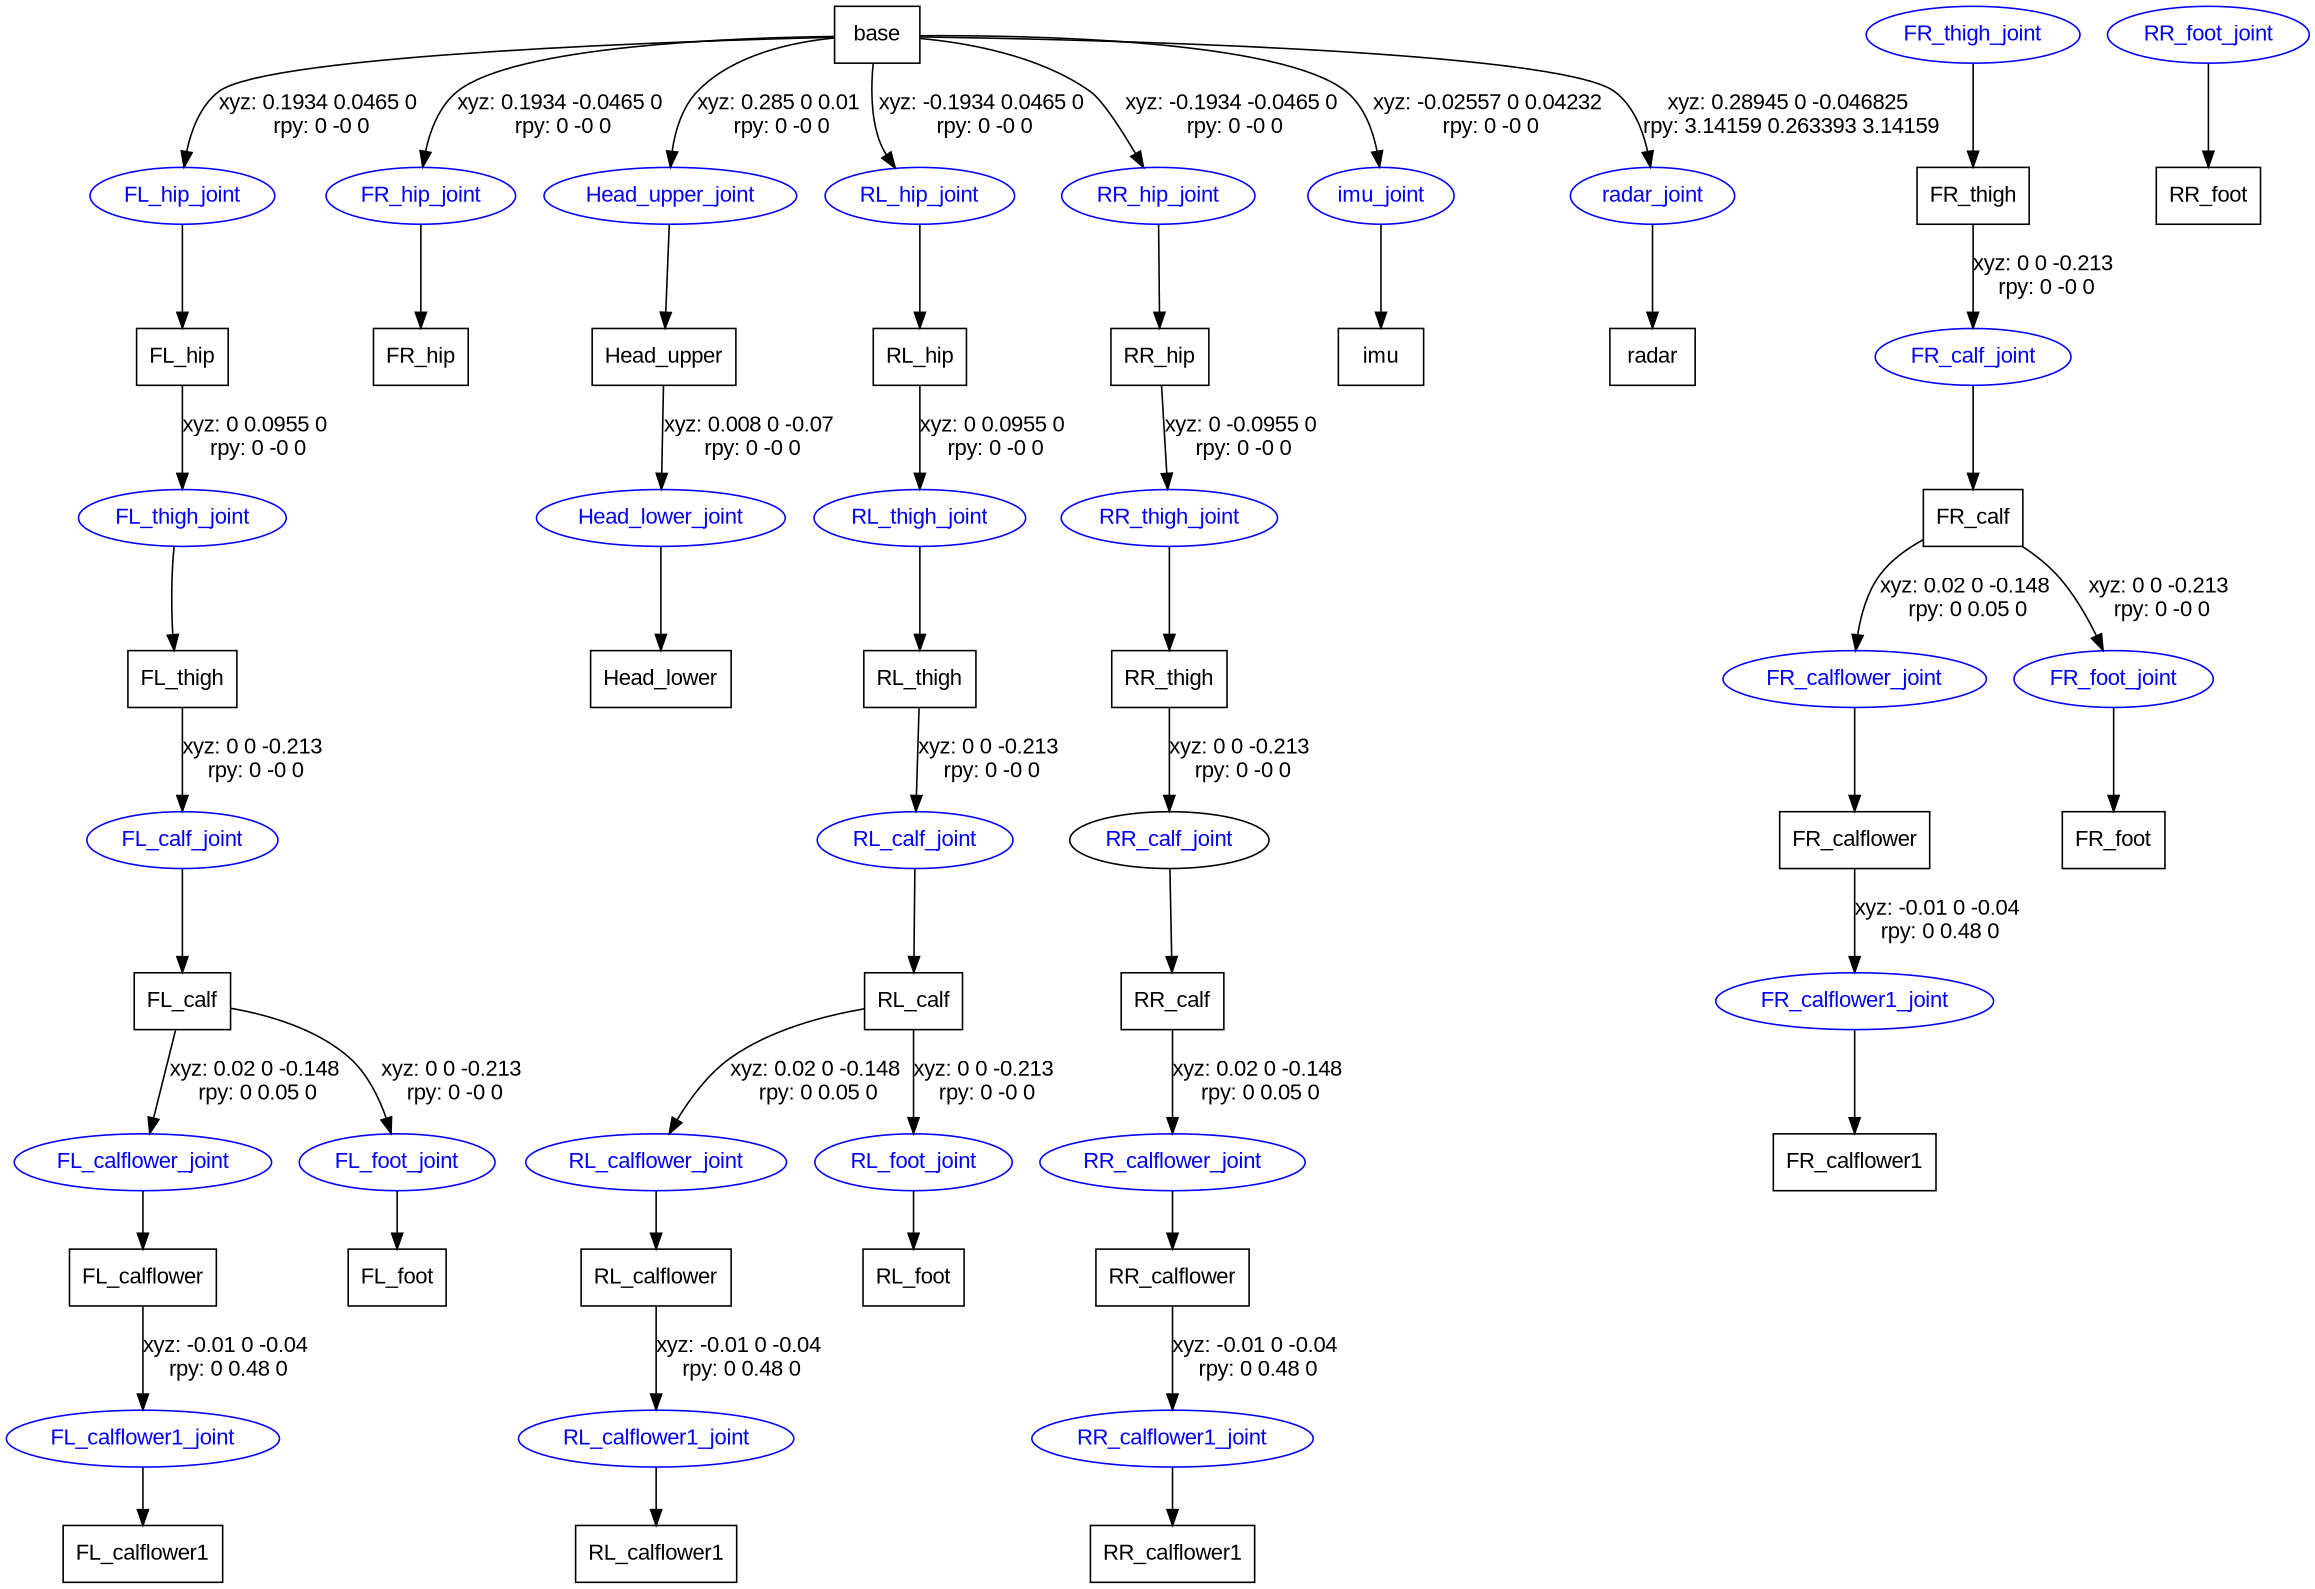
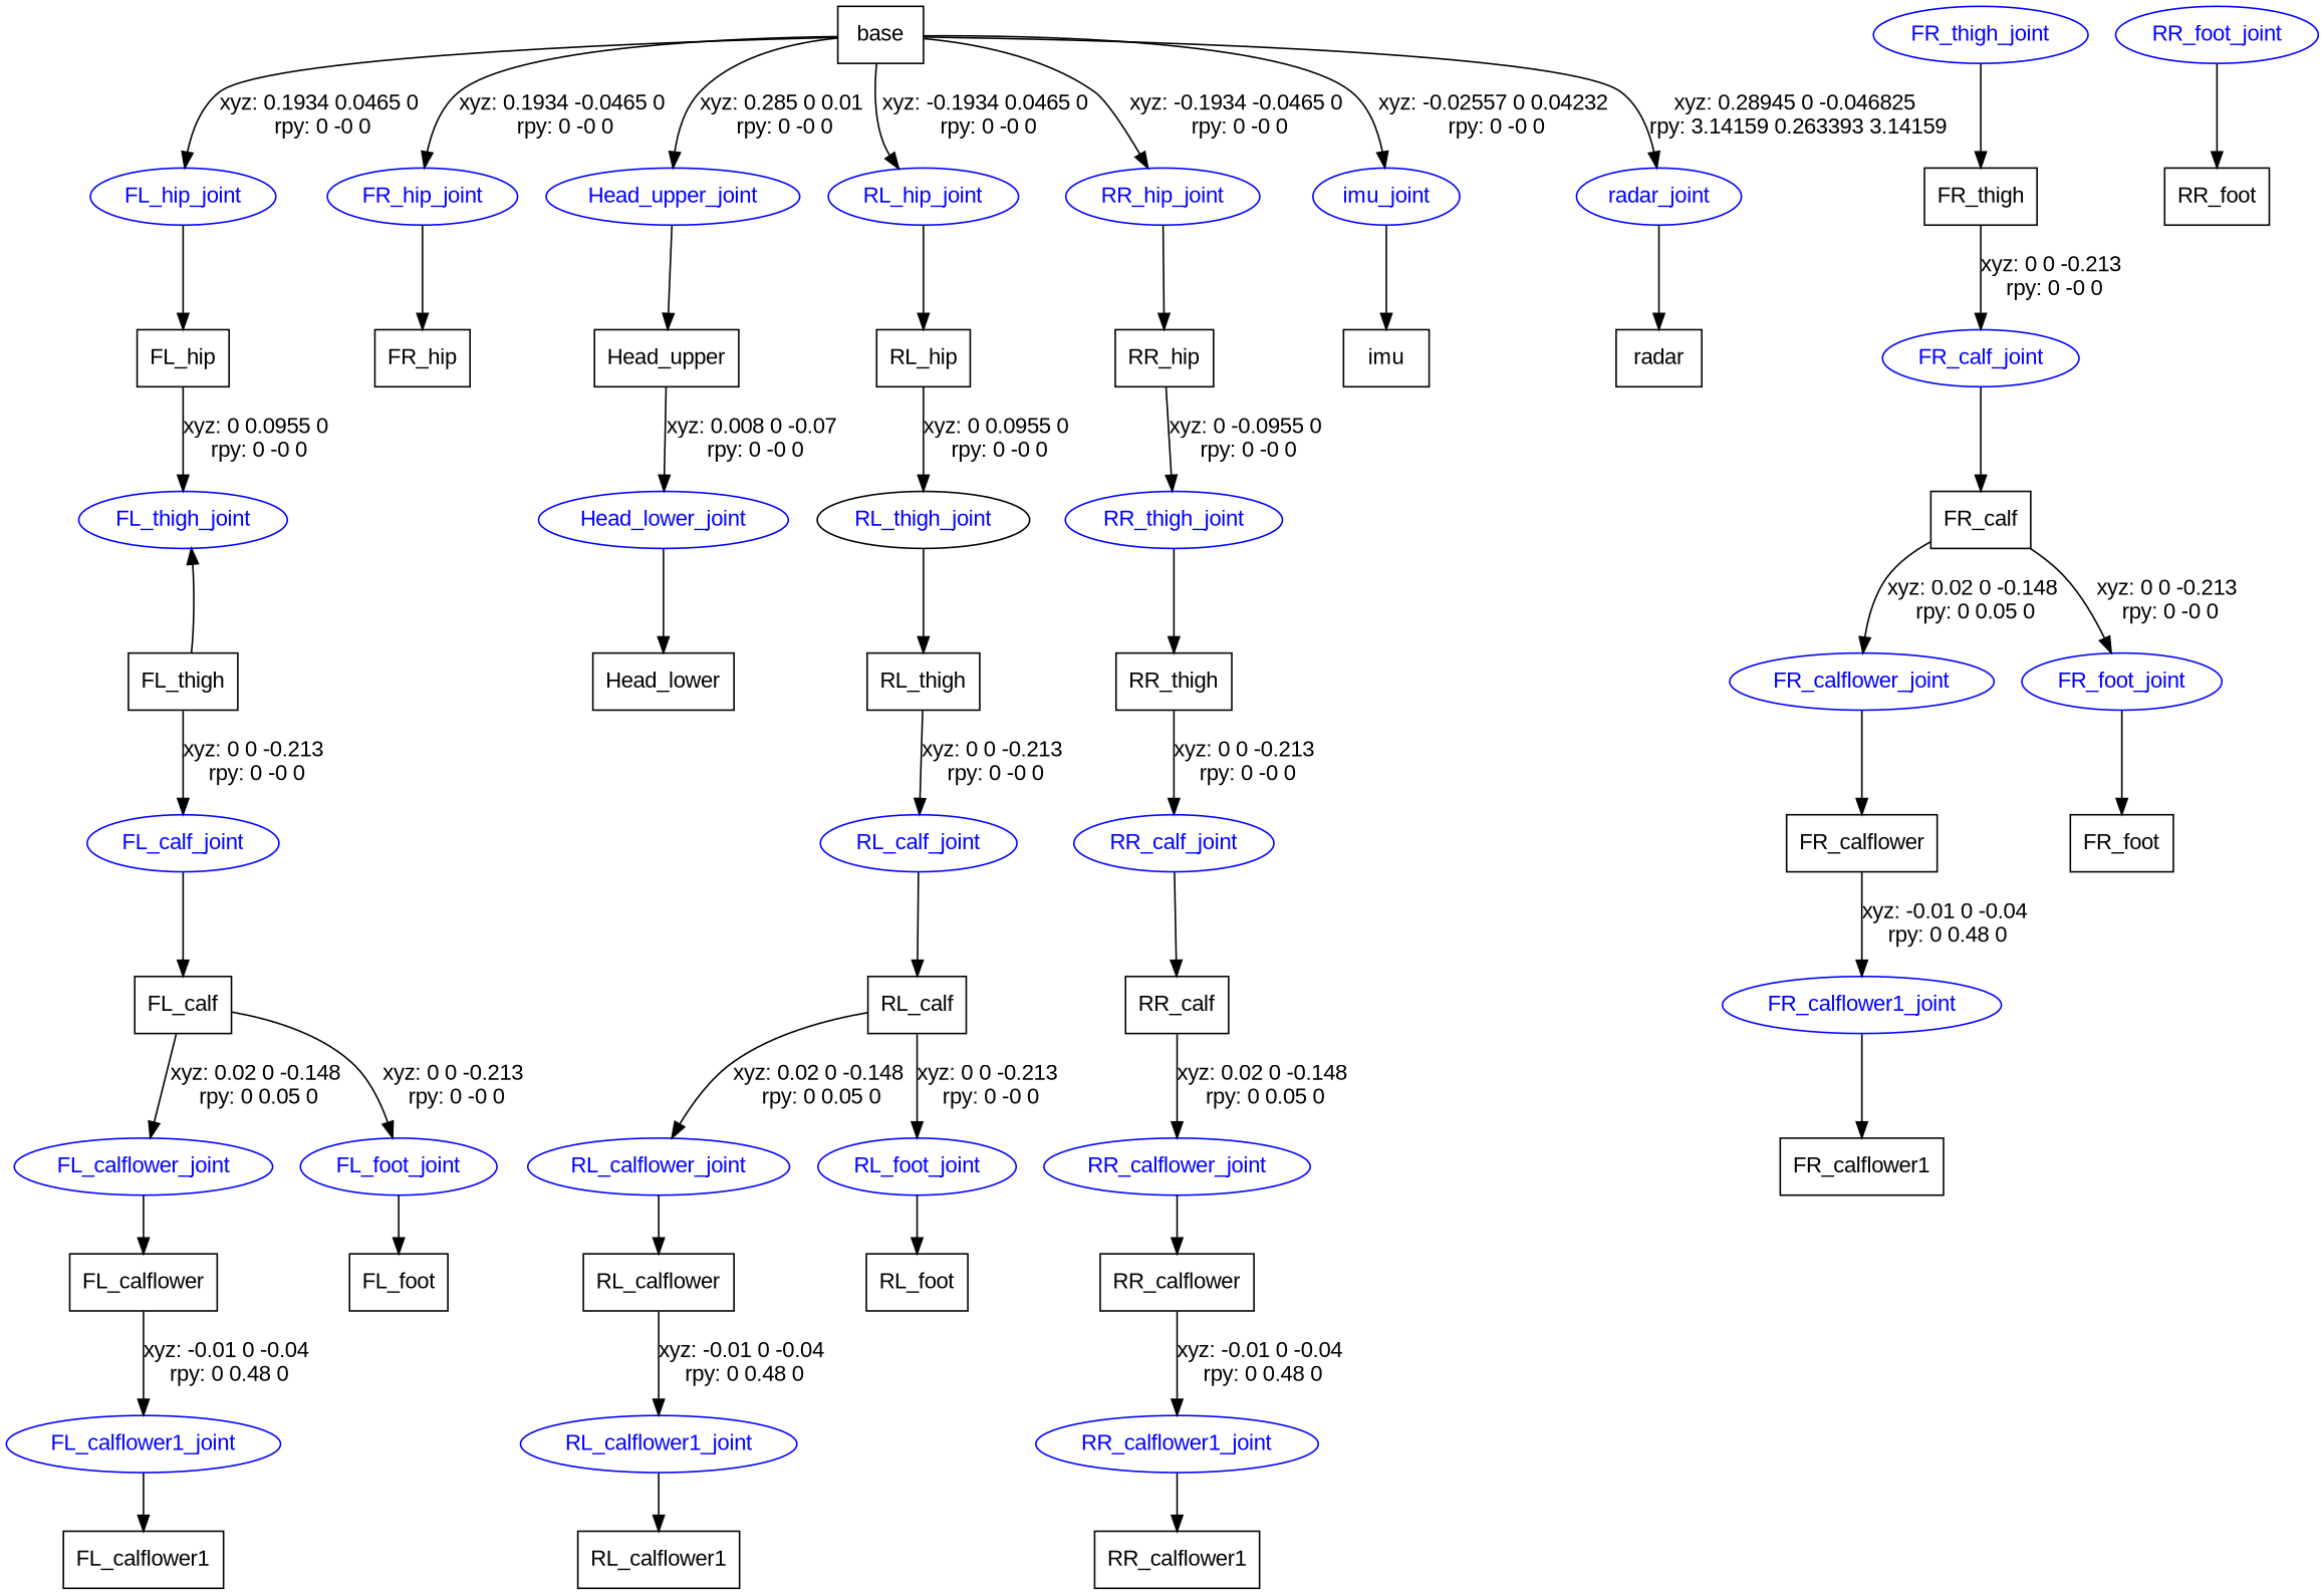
  digraph {
    fontname="Liberation Sans"
    node [fontname="Liberation Sans" shape=box]
    edge [fontname="Liberation Sans"]
    n1 [label=base]
    FL_hip_joint [color=blue fontcolor=blue shape=ellipse]
    FR_hip_joint [color=blue fontcolor=blue shape=ellipse]
    Head_upper_joint [color=blue fontcolor=blue shape=ellipse]
    RL_hip_joint [color=blue fontcolor=blue shape=ellipse]
    RR_hip_joint [color=blue fontcolor=blue shape=ellipse]
    imu_joint [color=blue fontcolor=blue shape=ellipse]
    radar_joint [color=blue fontcolor=blue shape=ellipse]
    n9 [label=FL_hip]
    n10 [label=FR_hip]
    n11 [label=Head_upper]
    n12 [label=RL_hip]
    n13 [label=RR_hip]
    n14 [label=imu]
    n15 [label=radar]
    FL_thigh_joint [color=blue fontcolor=blue shape=ellipse]
    n17 [label=FL_thigh]
    FL_calf_joint [color=blue fontcolor=blue shape=ellipse]
    n19 [label=FL_calf]
    FL_calflower_joint [color=blue fontcolor=blue shape=ellipse]
    FL_foot_joint [color=blue fontcolor=blue shape=ellipse]
    n22 [label=FL_calflower]
    n23 [label=FL_foot]
    FL_calflower1_joint [color=blue fontcolor=blue shape=ellipse]
    n25 [label=FL_calflower1]
    FR_thigh_joint [color=blue fontcolor=blue shape=ellipse]
    n27 [label=FR_thigh]
    FR_calf_joint [color=blue fontcolor=blue shape=ellipse]
    n29 [label=FR_calf]
    FR_calflower_joint [color=blue fontcolor=blue shape=ellipse]
    FR_foot_joint [color=blue fontcolor=blue shape=ellipse]
    n32 [label=FR_calflower]
    n33 [label=FR_foot]
    FR_calflower1_joint [color=blue fontcolor=blue shape=ellipse]
    n35 [label=FR_calflower1]
    Head_lower_joint [color=blue fontcolor=blue shape=ellipse]
    n37 [label=Head_lower]
-   RL_thigh_joint [color=blue fontcolor=blue shape=ellipse]
+   RL_thigh_joint [color=black fontcolor=blue shape=ellipse]
    n39 [label=RL_thigh]
    RL_calf_joint [color=blue fontcolor=blue shape=ellipse]
    n41 [label=RL_calf]
    RL_calflower_joint [color=blue fontcolor=blue shape=ellipse]
    RL_foot_joint [color=blue fontcolor=blue shape=ellipse]
    n44 [label=RL_calflower]
    n45 [label=RL_foot]
    RL_calflower1_joint [color=blue fontcolor=blue shape=ellipse]
    n47 [label=RL_calflower1]
    RR_thigh_joint [color=blue fontcolor=blue shape=ellipse]
    n49 [label=RR_thigh]
-   RR_calf_joint [color=black fontcolor=blue shape=ellipse]
+   RR_calf_joint [color=blue fontcolor=blue shape=ellipse]
    n51 [label=RR_calf]
    RR_calflower_joint [color=blue fontcolor=blue shape=ellipse]
    n53 [label=RR_calflower]
    RR_foot_joint [color=blue fontcolor=blue shape=ellipse]
    n55 [label=RR_foot]
    RR_calflower1_joint [color=blue fontcolor=blue shape=ellipse]
    n57 [label=RR_calflower1]
    n1 -> FL_hip_joint [label="xyz: 0.1934 0.0465 0 \nrpy: 0 -0 0"]
    n1 -> FR_hip_joint [label="xyz: 0.1934 -0.0465 0 \nrpy: 0 -0 0"]
    n1 -> Head_upper_joint [label="xyz: 0.285 0 0.01 \nrpy: 0 -0 0"]
    n1 -> RL_hip_joint [label="xyz: -0.1934 0.0465 0 \nrpy: 0 -0 0"]
    n1 -> RR_hip_joint [label="xyz: -0.1934 -0.0465 0 \nrpy: 0 -0 0"]
    n1 -> imu_joint [label="xyz: -0.02557 0 0.04232 \nrpy: 0 -0 0"]
    n1 -> radar_joint [label="xyz: 0.28945 0 -0.046825 \nrpy: 3.14159 0.263393 3.14159"]
    FL_hip_joint -> n9
    FR_hip_joint -> n10
    Head_upper_joint -> n11
    RL_hip_joint -> n12
    RR_hip_joint -> n13
    imu_joint -> n14
    radar_joint -> n15
    n9 -> FL_thigh_joint [label="xyz: 0 0.0955 0 \nrpy: 0 -0 0"]
    n11 -> Head_lower_joint [label="xyz: 0.008 0 -0.07 \nrpy: 0 -0 0"]
    n12 -> RL_thigh_joint [label="xyz: 0 0.0955 0 \nrpy: 0 -0 0"]
    n13 -> RR_thigh_joint [label="xyz: 0 -0.0955 0 \nrpy: 0 -0 0"]
-   FL_thigh_joint -> n17
+   n17 -> FL_thigh_joint
    n17 -> FL_calf_joint [label="xyz: 0 0 -0.213 \nrpy: 0 -0 0"]
    FL_calf_joint -> n19
    n19 -> FL_calflower_joint [label="xyz: 0.02 0 -0.148 \nrpy: 0 0.05 0"]
    n19 -> FL_foot_joint [label="xyz: 0 0 -0.213 \nrpy: 0 -0 0"]
    FL_calflower_joint -> n22
    FL_foot_joint -> n23
    n22 -> FL_calflower1_joint [label="xyz: -0.01 0 -0.04 \nrpy: 0 0.48 0"]
    FL_calflower1_joint -> n25
    FR_thigh_joint -> n27
    n27 -> FR_calf_joint [label="xyz: 0 0 -0.213 \nrpy: 0 -0 0"]
    FR_calf_joint -> n29
    n29 -> FR_calflower_joint [label="xyz: 0.02 0 -0.148 \nrpy: 0 0.05 0"]
    n29 -> FR_foot_joint [label="xyz: 0 0 -0.213 \nrpy: 0 -0 0"]
    FR_calflower_joint -> n32
    FR_foot_joint -> n33
    n32 -> FR_calflower1_joint [label="xyz: -0.01 0 -0.04 \nrpy: 0 0.48 0"]
    FR_calflower1_joint -> n35
    Head_lower_joint -> n37
    RL_thigh_joint -> n39
    n39 -> RL_calf_joint [label="xyz: 0 0 -0.213 \nrpy: 0 -0 0"]
    RL_calf_joint -> n41
    n41 -> RL_calflower_joint [label="xyz: 0.02 0 -0.148 \nrpy: 0 0.05 0"]
    n41 -> RL_foot_joint [label="xyz: 0 0 -0.213 \nrpy: 0 -0 0"]
    RL_calflower_joint -> n44
    RL_foot_joint -> n45
    n44 -> RL_calflower1_joint [label="xyz: -0.01 0 -0.04 \nrpy: 0 0.48 0"]
    RL_calflower1_joint -> n47
    RR_thigh_joint -> n49
    n49 -> RR_calf_joint [label="xyz: 0 0 -0.213 \nrpy: 0 -0 0"]
    RR_calf_joint -> n51
    n51 -> RR_calflower_joint [label="xyz: 0.02 0 -0.148 \nrpy: 0 0.05 0"]
    RR_calflower_joint -> n53
    n53 -> RR_calflower1_joint [label="xyz: -0.01 0 -0.04 \nrpy: 0 0.48 0"]
    RR_foot_joint -> n55
    RR_calflower1_joint -> n57
  }
